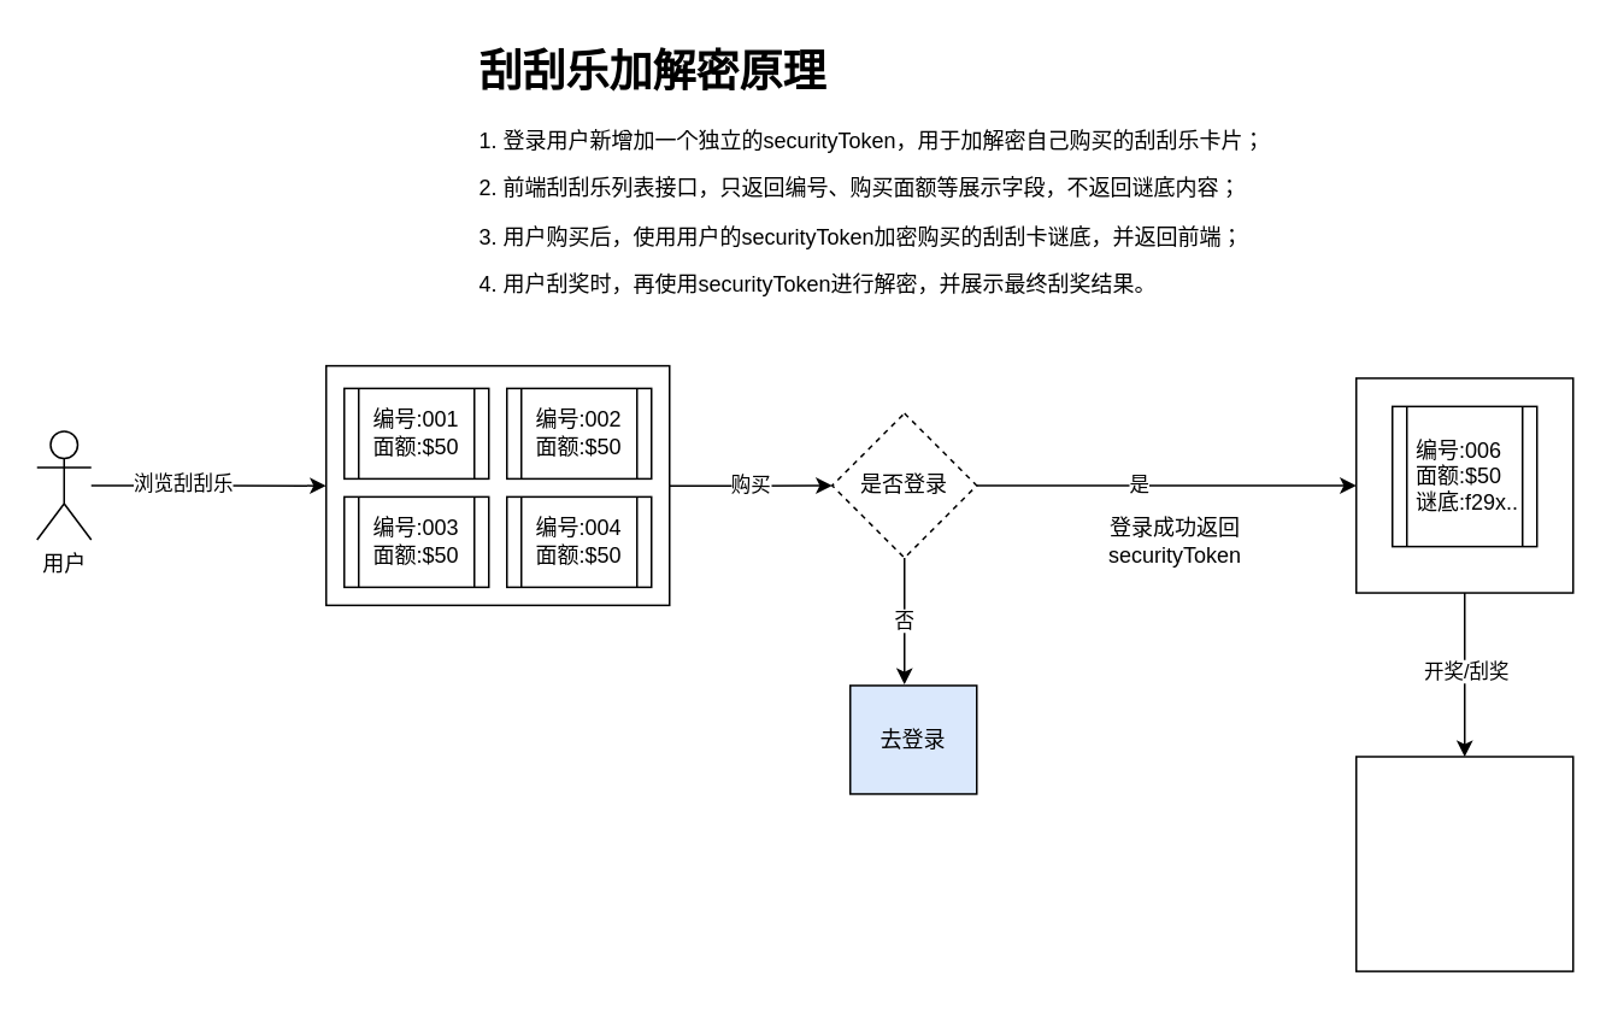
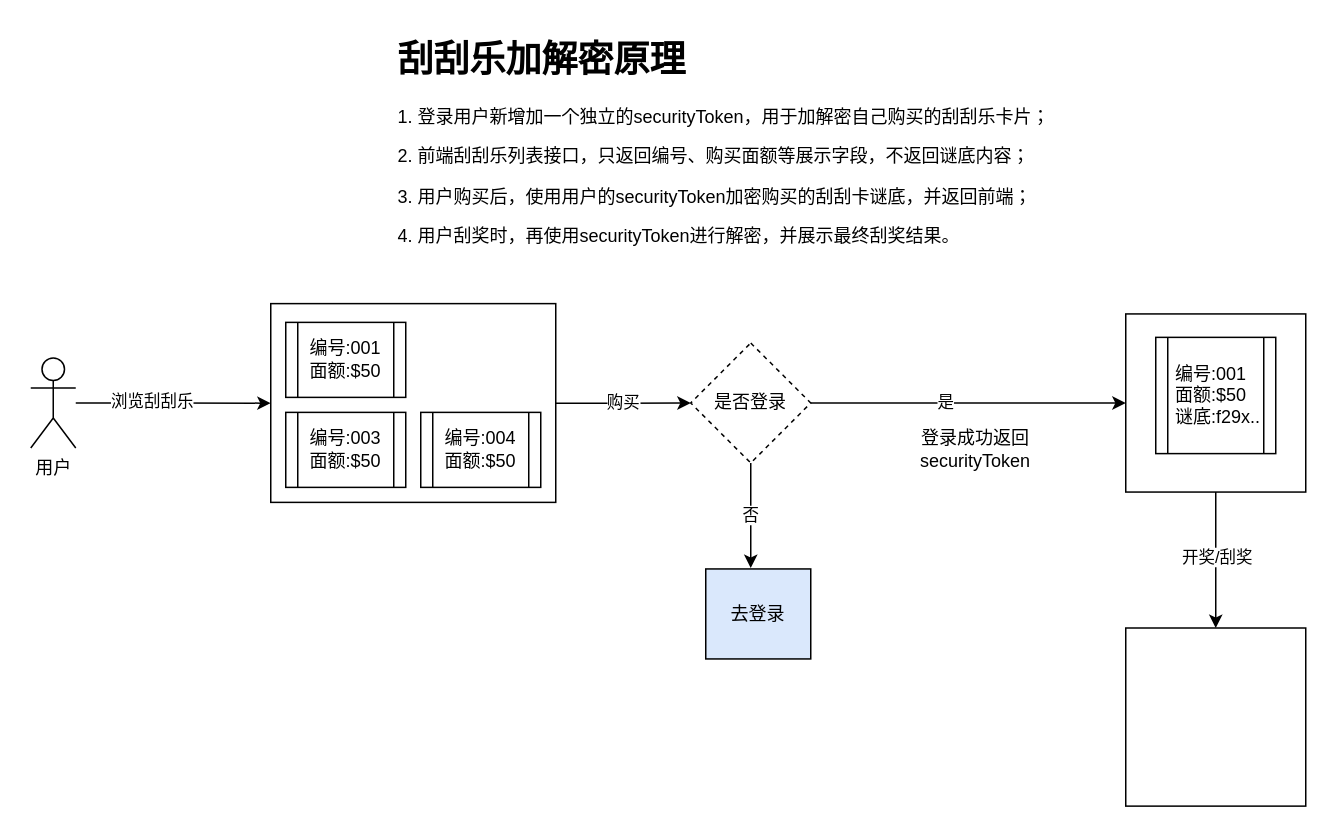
  <mxCell id="0" />
  <mxCell id="1" parent="0" />
  <mxCell id="2" value="用户" style="shape=umlActor;verticalLabelPosition=bottom;verticalAlign=top;html=1;outlineConnect=0;" vertex="1" parent="1"><mxGeometry x="20" y="238" width="30" height="60" as="geometry" /></mxCell>
  <mxCell id="3" value="" style="edgeStyle=orthogonalEdgeStyle;rounded=0;orthogonalLoop=1;jettySize=auto;html=1;" edge="1" parent="1" source="2" target="6"><mxGeometry relative="1" as="geometry"><mxPoint x="300" y="268" as="sourcePoint" /></mxGeometry></mxCell>
  <mxCell id="4" value="浏览刮刮乐" style="edgeLabel;html=1;align=center;verticalAlign=middle;resizable=0;points=[];" vertex="1" connectable="0" parent="3"><mxGeometry x="-0.235" y="2" relative="1" as="geometry"><mxPoint as="offset" /></mxGeometry></mxCell>
  <mxCell id="5" value="购买" style="edgeStyle=orthogonalEdgeStyle;rounded=0;orthogonalLoop=1;jettySize=auto;html=1;entryX=0;entryY=0.5;entryDx=0;entryDy=0;" edge="1" parent="1" source="6" target="19"><mxGeometry relative="1" as="geometry"><mxPoint x="450" y="268" as="targetPoint" /></mxGeometry></mxCell>
  <mxCell id="6" value="" style="whiteSpace=wrap;html=1;" vertex="1" parent="1"><mxGeometry x="180" y="201.75" width="190" height="132.5" as="geometry" /></mxCell>
  <mxCell id="7" value="编号:001&lt;br&gt;面额:$50" style="shape=process;whiteSpace=wrap;html=1;backgroundOutline=1;" vertex="1" parent="1"><mxGeometry x="190" y="214.25" width="80" height="50" as="geometry" /></mxCell>
- <mxCell id="8" value="编号:002&lt;br&gt;面额:$50" style="shape=process;whiteSpace=wrap;html=1;backgroundOutline=1;" vertex="1" parent="1"><mxGeometry x="280" y="214.25" width="80" height="50" as="geometry" /></mxCell>
  <mxCell id="9" value="编号:003&lt;br&gt;面额:$50" style="shape=process;whiteSpace=wrap;html=1;backgroundOutline=1;" vertex="1" parent="1"><mxGeometry x="190" y="274.25" width="80" height="50" as="geometry" /></mxCell>
  <mxCell id="10" value="编号:004&lt;br&gt;面额:$50" style="shape=process;whiteSpace=wrap;html=1;backgroundOutline=1;" vertex="1" parent="1"><mxGeometry x="280" y="274.25" width="80" height="50" as="geometry" /></mxCell>
  <mxCell id="11" style="edgeStyle=orthogonalEdgeStyle;rounded=0;orthogonalLoop=1;jettySize=auto;html=1;entryX=0.5;entryY=0;entryDx=0;entryDy=0;" edge="1" parent="1" source="13" target="15"><mxGeometry relative="1" as="geometry"><mxPoint x="810" y="438" as="targetPoint" /></mxGeometry></mxCell>
  <mxCell id="12" value="开奖/刮奖" style="edgeLabel;html=1;align=center;verticalAlign=middle;resizable=0;points=[];" vertex="1" connectable="0" parent="11"><mxGeometry x="-0.189" y="1" relative="1" as="geometry"><mxPoint x="-1" y="6" as="offset" /></mxGeometry></mxCell>
  <mxCell id="13" value="" style="whiteSpace=wrap;html=1;" vertex="1" parent="1"><mxGeometry x="750" y="208.62" width="120" height="118.75" as="geometry" /></mxCell>
- <mxCell id="14" value="&amp;nbsp;编号:006&lt;br&gt;&amp;nbsp;面额:$50&lt;br&gt;&amp;nbsp;谜底:f29x.." style="shape=process;whiteSpace=wrap;html=1;backgroundOutline=1;align=left;" vertex="1" parent="1"><mxGeometry x="770" y="224.24" width="80" height="77.5" as="geometry" /></mxCell>
+ <mxCell id="14" value="&amp;nbsp;编号:001&lt;br&gt;&amp;nbsp;面额:$50&lt;br&gt;&amp;nbsp;谜底:f29x.." style="shape=process;whiteSpace=wrap;html=1;backgroundOutline=1;align=left;" vertex="1" parent="1"><mxGeometry x="770" y="224.24" width="80" height="77.5" as="geometry" /></mxCell>
  <mxCell id="15" value="" style="whiteSpace=wrap;html=1;" vertex="1" parent="1"><mxGeometry x="750" y="418" width="120" height="118.75" as="geometry" /></mxCell>
  <mxCell id="16" value="去登录" style="whiteSpace=wrap;html=1;verticalAlign=middle;align=center;fillColor=#dae8fc;" vertex="1" parent="1"><mxGeometry x="470" y="378.63" width="70" height="60" as="geometry" /></mxCell>
  <mxCell id="17" value="是" style="edgeStyle=orthogonalEdgeStyle;rounded=0;orthogonalLoop=1;jettySize=auto;html=1;entryX=0;entryY=0.5;entryDx=0;entryDy=0;" edge="1" parent="1" source="19" target="13"><mxGeometry x="-0.143" relative="1" as="geometry"><mxPoint as="offset" /></mxGeometry></mxCell>
  <mxCell id="18" value="否" style="edgeStyle=orthogonalEdgeStyle;rounded=0;orthogonalLoop=1;jettySize=auto;html=1;" edge="1" parent="1" source="19"><mxGeometry relative="1" as="geometry"><mxPoint x="500" y="378" as="targetPoint" /></mxGeometry></mxCell>
  <mxCell id="19" value="是否登录" style="rhombus;whiteSpace=wrap;html=1;dashed=1;" vertex="1" parent="1"><mxGeometry x="460" y="228" width="80" height="80" as="geometry" /></mxCell>
  <mxCell id="20" value="登录成功返回securityToken" style="text;html=1;strokeColor=none;fillColor=none;align=center;verticalAlign=middle;whiteSpace=wrap;rounded=0;" vertex="1" parent="1"><mxGeometry x="620" y="284.25" width="60" height="30" as="geometry" /></mxCell>
  <mxCell id="21" value="&lt;h1&gt;刮刮乐加解密原理&lt;/h1&gt;&lt;p&gt;1. 登录用户新增加一个独立的securityToken，用于加解密自己购买的刮刮乐卡片；&lt;/p&gt;&lt;p&gt;2. 前端刮刮乐列表接口，只返回编号、购买面额等展示字段，不返回谜底内容；&lt;/p&gt;&lt;p&gt;3. 用户购买后，使用用户的securityToken加密购买的刮刮卡谜底，并返回前端；&lt;/p&gt;&lt;p&gt;4. 用户刮奖时，再使用securityToken进行解密，并展示最终刮奖结果。&lt;/p&gt;" style="text;html=1;strokeColor=none;fillColor=none;spacing=5;spacingTop=-20;whiteSpace=wrap;overflow=hidden;rounded=0;" vertex="1" parent="1"><mxGeometry x="260" y="20" width="540" height="149" as="geometry" /></mxCell>
